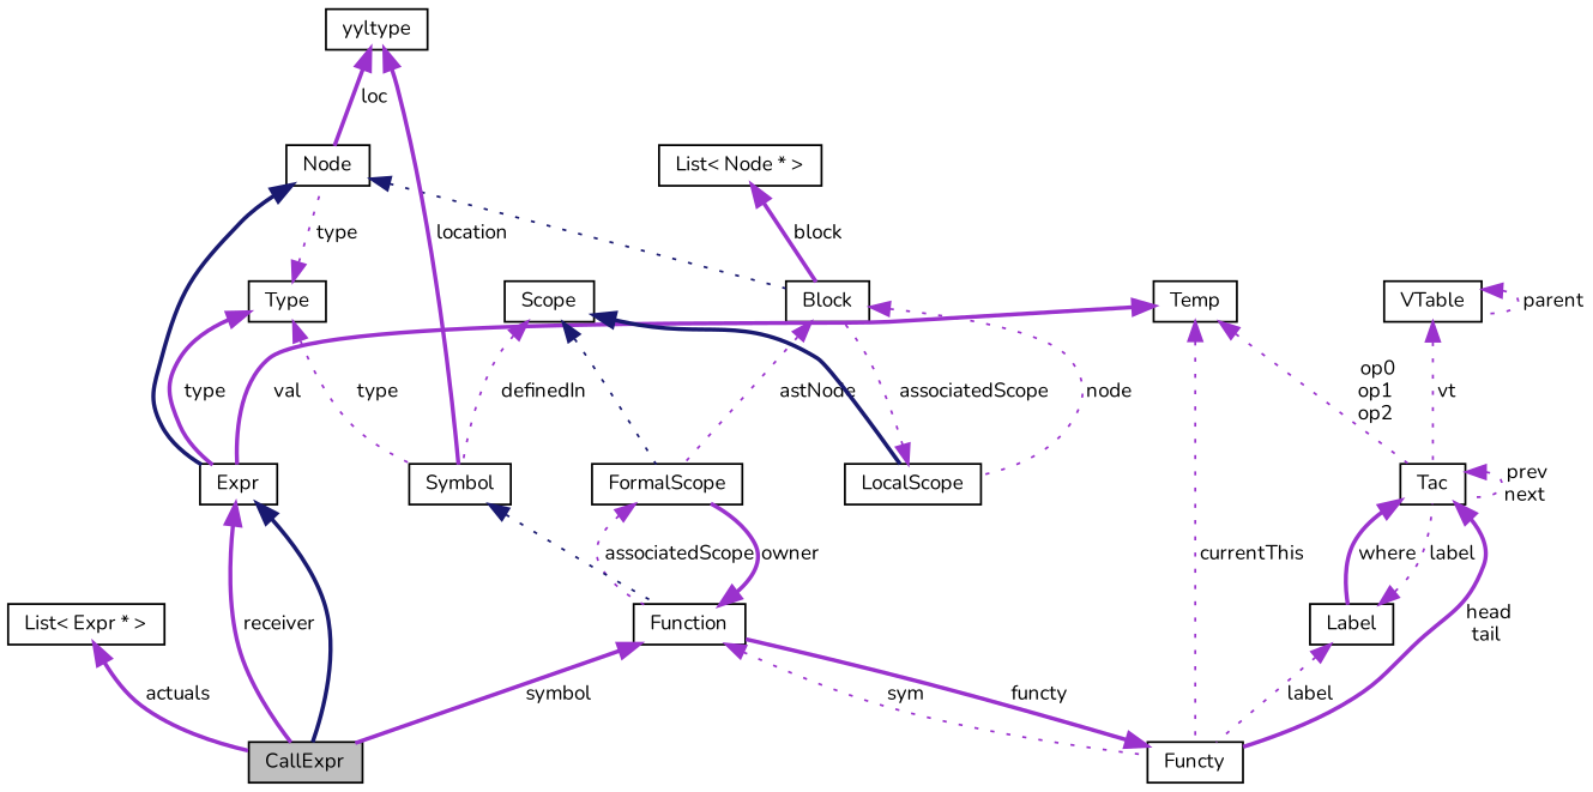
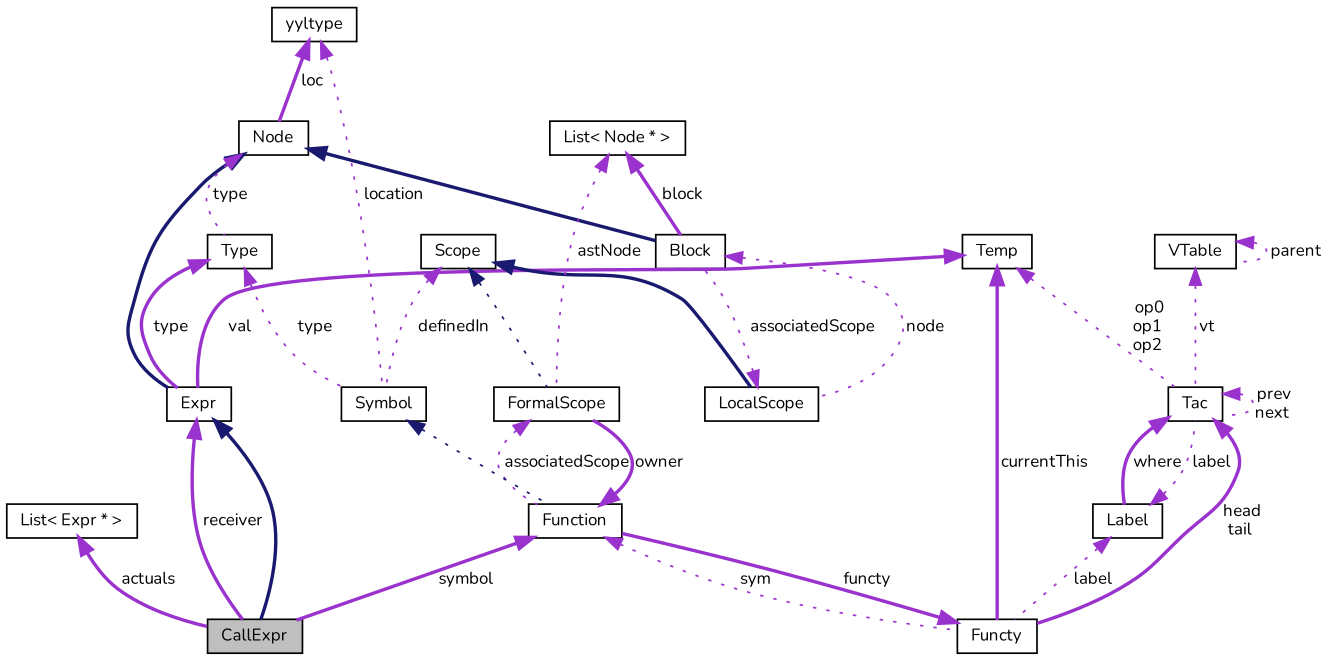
  digraph {
    fontname=Nunito
    node [color=black fillcolor=white fontname=Nunito fontsize=10 shape=record style=filled]
    edge [color=darkorchid3 dir=back fontname=Nunito fontsize=10 labelfontname=Helvetica labelfontsize=10 style=dotted]
    n1 [fillcolor=grey75 fontcolor=black height=0.2 label=CallExpr width=0.4]
    n2 [height=0.2 label=Expr width=0.4]
    n3 [height=0.2 label="Node" width=0.4]
    n4 [height=0.2 label=Block width=0.4]
    n5 [height=0.2 label=FormalScope width=0.4]
    n6 [height=0.2 label=LocalScope width=0.4]
    n7 [height=0.2 label=yyltype width=0.4]
    n8 [height=0.2 label=Symbol width=0.4]
    n9 [height=0.2 label=Function width=0.4]
    n10 [height=0.2 label=Type width=0.4]
    n11 [height=0.2 label=Temp width=0.4]
    n12 [height=0.2 label=Functy width=0.4]
    n13 [height=0.2 label=Tac width=0.4]
    n14 [height=0.2 label=Label width=0.4]
    n15 [height=0.2 label=Scope width=0.4]
    n16 [height=0.2 label="List\< Expr * \>" width=0.4]
    n17 [height=0.2 label="List\< Node * \>" width=0.4]
    n18 [height=0.2 label=VTable width=0.4]
    n2 -> n1 [color=midnightblue style=bold]
    n2 -> n1 [label=" receiver" style=bold]
    n3 -> n2 [color=midnightblue style=bold]
-   n3 -> n4 [color=midnightblue]
-   n4 -> n5 [label=" astNode"]
+   n3 -> n4 [color=midnightblue style=bold]
+   n17 -> n5 [label=" astNode"]
    n4 -> n6 [label=" node"]
    n5 -> n9 [label=" associatedScope"]
    n6 -> n4 [label=" associatedScope"]
    n7 -> n3 [label=" loc" style=bold]
-   n7 -> n8 [label=" location" style=bold]
+   n7 -> n8 [label=" location"]
    n8 -> n9 [color=midnightblue]
    n9 -> n1 [label=" symbol" style=bold]
    n9 -> n5 [label=" owner" style=bold]
    n9 -> n12 [label=" sym"]
    n10 -> n2 [label=" type" style=bold]
-   n10 -> n3 [label=" type"]
+   n3 -> n10 [label=" type"]
    n10 -> n8 [label=" type"]
    n11 -> n2 [label=" val" style=bold]
-   n11 -> n12 [label=" currentThis"]
+   n11 -> n12 [label=" currentThis" style=bold]
    n11 -> n13 [label=" op0\nop1\nop2"]
    n12 -> n9 [label=" functy" style=bold]
    n13 -> n12 [label=" head\ntail" style=bold]
    n13 -> n13 [label=" prev\nnext"]
    n13 -> n14 [label=" where" style=bold]
    n14 -> n12 [label=" label"]
    n14 -> n13 [label=" label"]
    n15 -> n5 [color=midnightblue]
    n15 -> n6 [color=midnightblue style=bold]
    n15 -> n8 [label=" definedIn"]
    n16 -> n1 [label=" actuals" style=bold]
    n17 -> n4 [label=" block" style=bold]
    n18 -> n13 [label=" vt"]
    n18 -> n18 [label=" parent"]
  }
